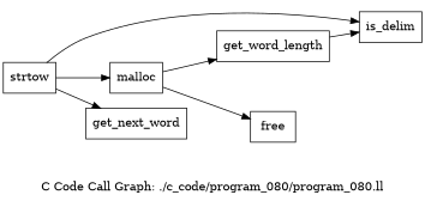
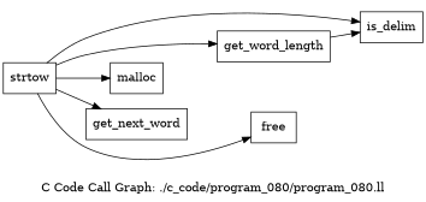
  digraph {
    label="C Code Call Graph: ./c_code/program_080/program_080.ll"
    rankdir=LR
    node [shape=record]
    n1 [label="{strtow}"]
    n2 [label="{malloc}"]
    n3 [label="{get_word_length}"]
    n4 [label="{is_delim}"]
    n5 [label="{get_next_word}"]
    n6 [label="{free}"]
    n1 -> n2
-   n2 -> n3
+   n1 -> n3
    n1 -> n4
    n1 -> n5
-   n2 -> n6
+   n1 -> n6
    n3 -> n4
  }
